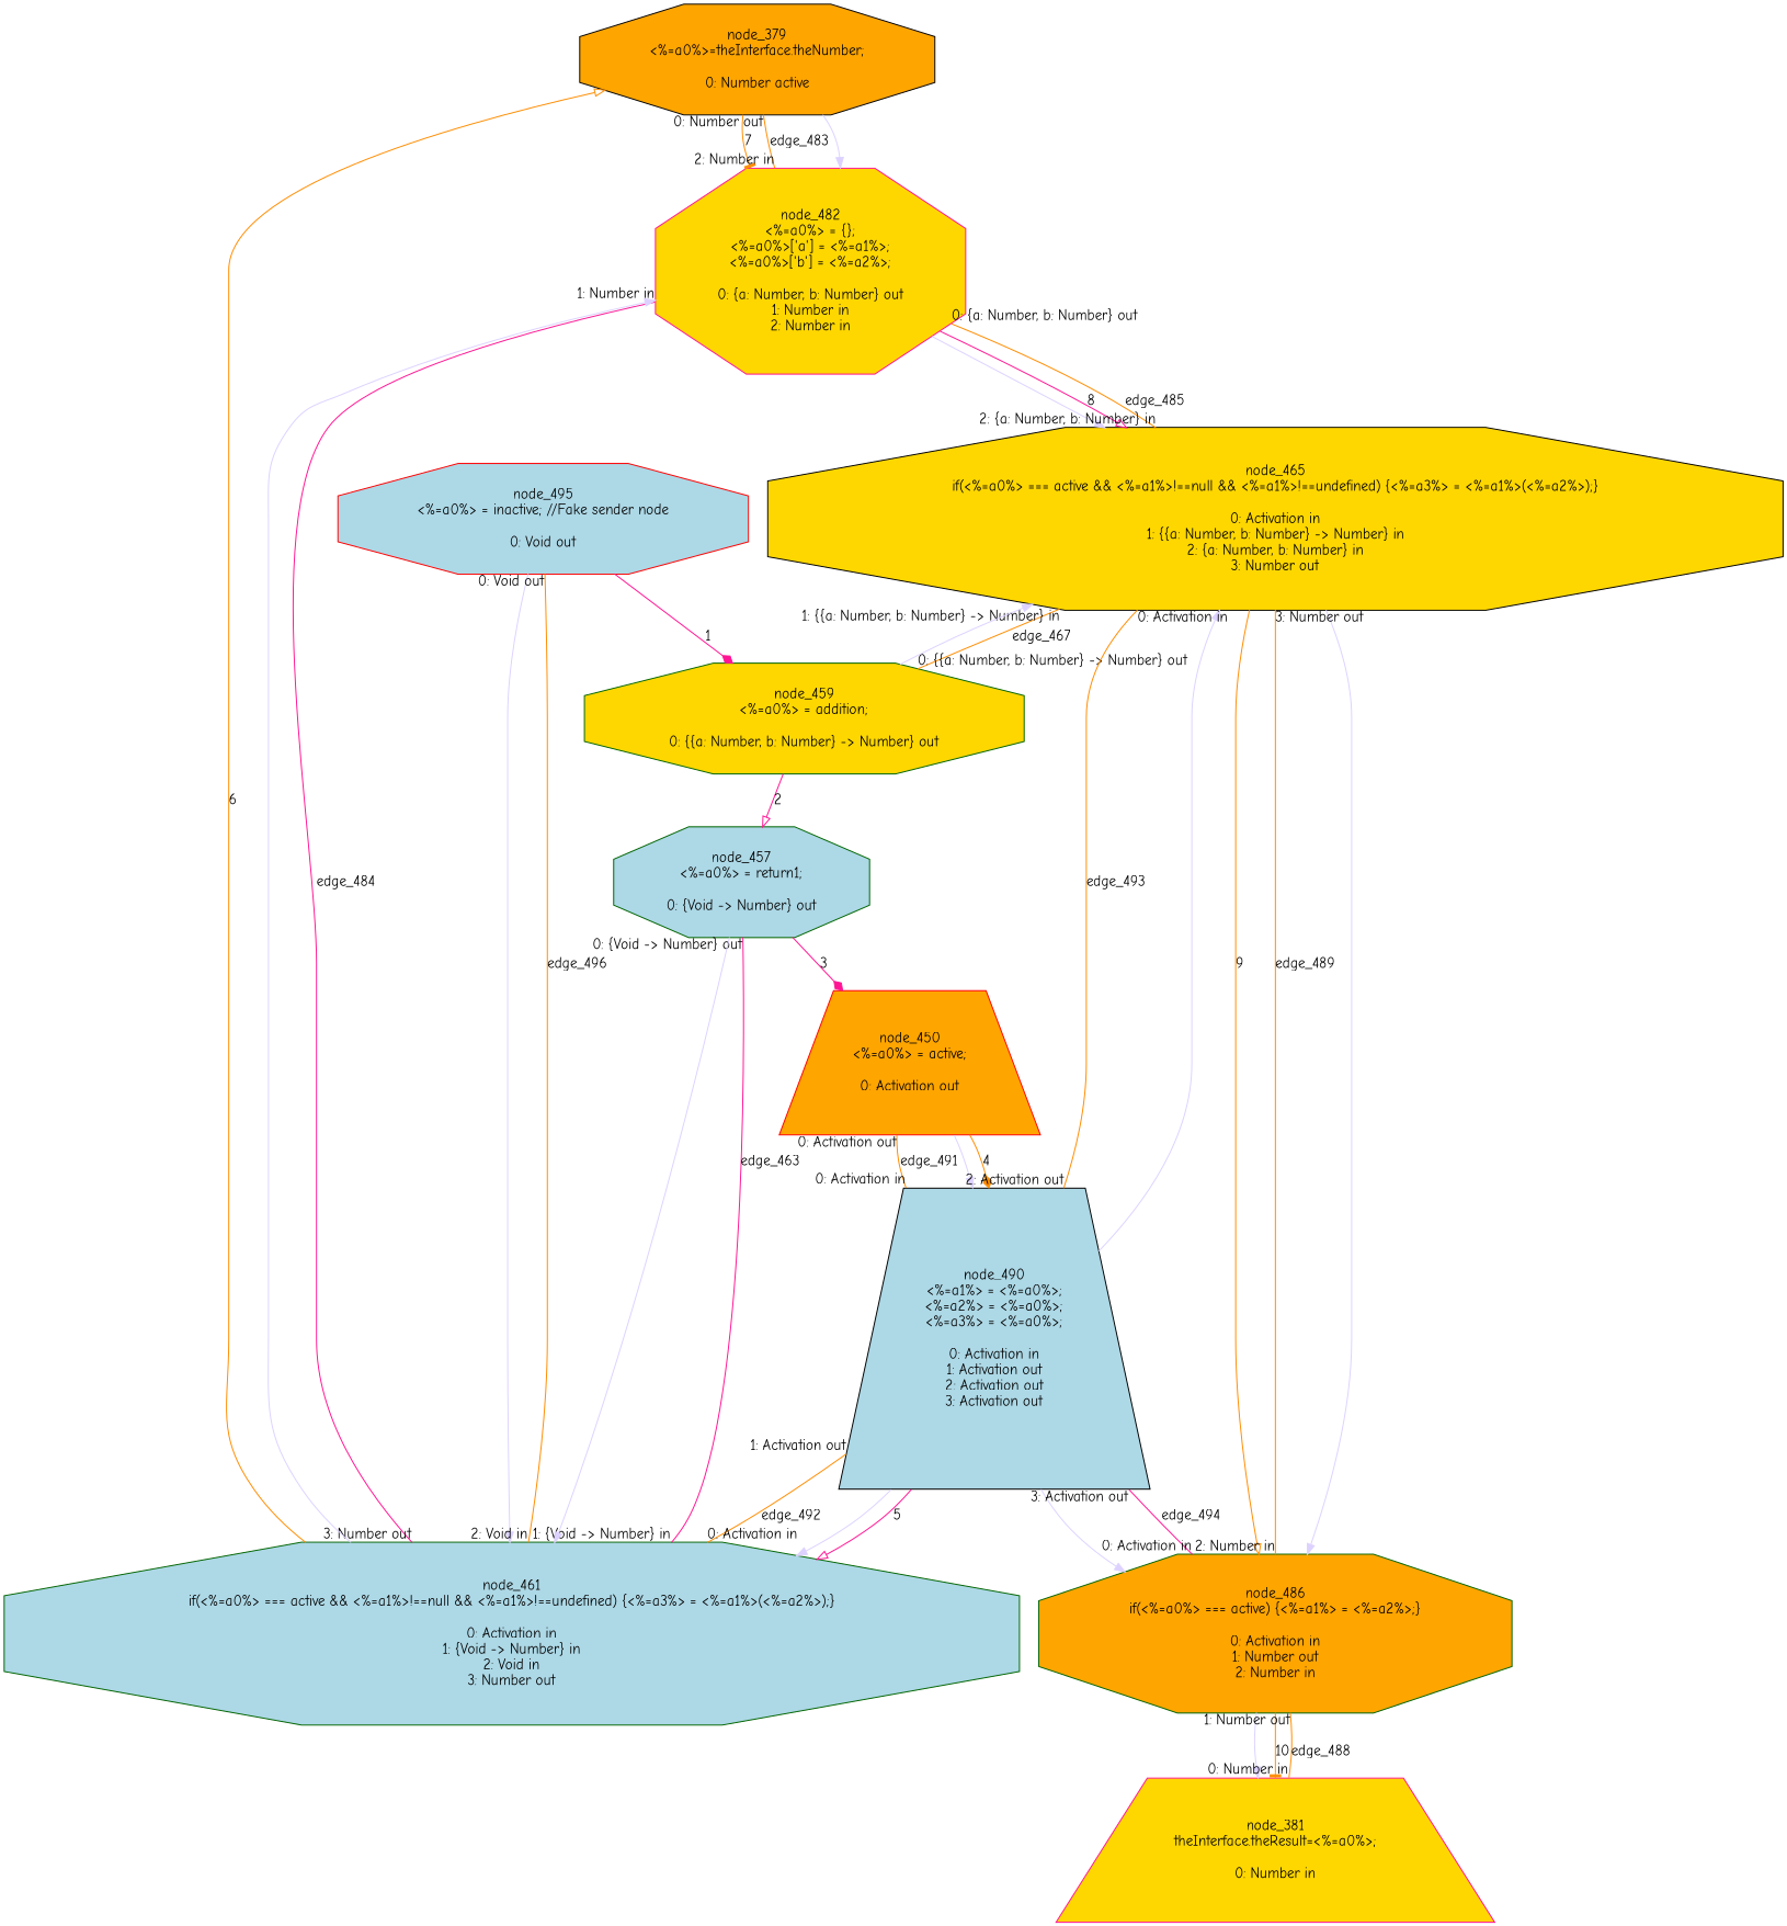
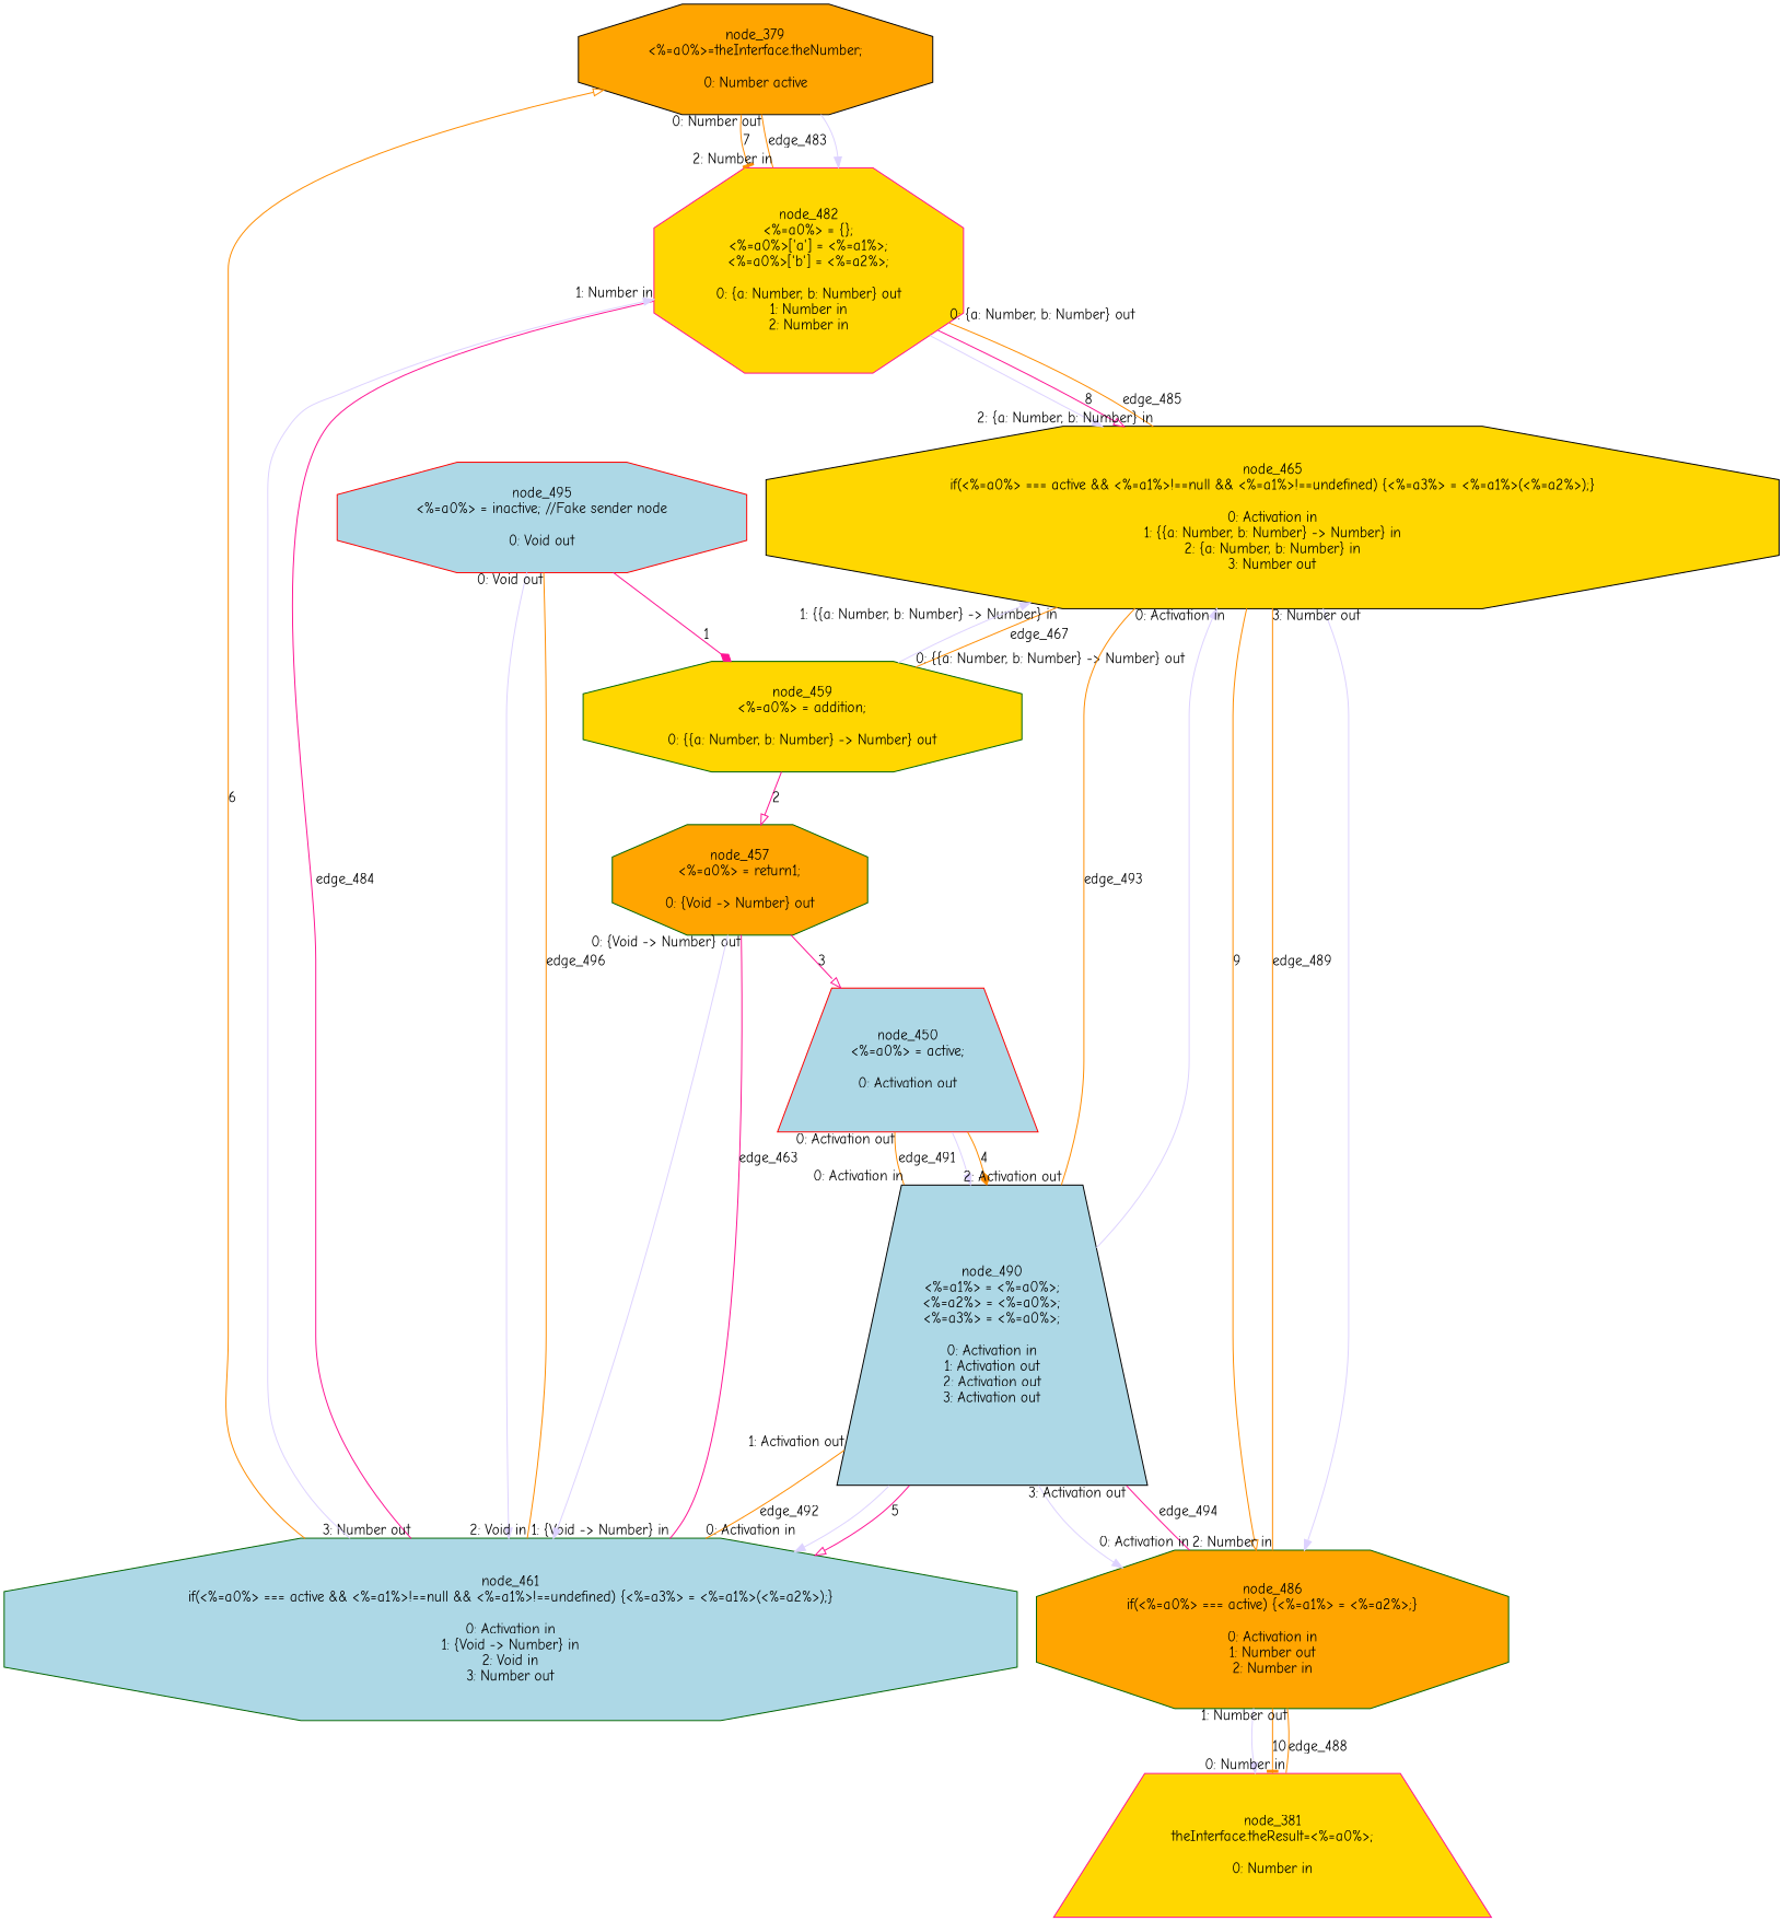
  digraph {
    fontname="Comic Neue"
    node [color=darkgreen fillcolor=orange fontname="Comic Neue" shape=octagon style=filled]
    edge [arrowHead=normal arrowsize=1 color=darkorange dir=forward fontname="Comic Neue"]
    n1 [color=black label="node_379\n<%=a0%>=theInterface.theNumber;\n\n0: Number active"]
    n2 [color=deeppink fillcolor=gold label="node_482\n<%=a0%> = {};\n<%=a0%>['a'] = <%=a1%>;\n<%=a0%>['b'] = <%=a2%>;\n\n0: {a: Number, b: Number} out\n1: Number in\n2: Number in"]
    n3 [fillcolor=lightblue label="node_461\nif(<%=a0%> === active && <%=a1%>!==null && <%=a1%>!==undefined) {<%=a3%> = <%=a1%>(<%=a2%>);}\n\n0: Activation in\n1: {Void -> Number} in\n2: Void in\n3: Number out"]
    n4 [color=black fillcolor=gold label="node_465\nif(<%=a0%> === active && <%=a1%>!==null && <%=a1%>!==undefined) {<%=a3%> = <%=a1%>(<%=a2%>);}\n\n0: Activation in\n1: {{a: Number, b: Number} -> Number} in\n2: {a: Number, b: Number} in\n3: Number out"]
    n5 [color=deeppink fillcolor=gold label="node_381\ntheInterface.theResult=<%=a0%>;\n\n0: Number in" shape=trapezium]
-   n6 [color=red label="node_450\n<%=a0%> = active;\n\n0: Activation out" shape=trapezium]
+   n6 [color=red fillcolor=lightblue label="node_450\n<%=a0%> = active;\n\n0: Activation out" shape=trapezium]
    n7 [color=black fillcolor=lightblue label="node_490\n<%=a1%> = <%=a0%>;\n<%=a2%> = <%=a0%>;\n<%=a3%> = <%=a0%>;\n\n0: Activation in\n1: Activation out\n2: Activation out\n3: Activation out" shape=trapezium]
    n8 [label="node_486\nif(<%=a0%> === active) {<%=a1%> = <%=a2%>;}\n\n0: Activation in\n1: Number out\n2: Number in"]
-   n9 [fillcolor=lightblue label="node_457\n<%=a0%> = return1;\n\n0: {Void -> Number} out"]
+   n9 [label="node_457\n<%=a0%> = return1;\n\n0: {Void -> Number} out"]
    n10 [fillcolor=gold label="node_459\n<%=a0%> = addition;\n\n0: {{a: Number, b: Number} -> Number} out"]
    n11 [color=red fillcolor=lightblue label="node_495\n<%=a0%> = inactive; //Fake sender node\n\n0: Void out"]
    n1 -> n2 [color="#ddd2ff"]
    n1 -> n2 [arrowhead=tee label=7]
    n2 -> n1 [arrowHead=none dir=none headlabel="0: Number out" label=edge_483 taillabel="2: Number in"]
    n2 -> n3 [arrowHead=none color=deeppink dir=none headlabel="3: Number out" label=edge_484 taillabel="1: Number in"]
    n2 -> n4 [color="#ddd2ff"]
    n2 -> n4 [arrowhead=onormal color=deeppink label=8]
    n2 -> n4 [arrowHead=none dir=none headlabel="2: {a: Number, b: Number} in" label=edge_485 taillabel="0: {a: Number, b: Number} out"]
    n3 -> n1 [arrowhead=onormal label=6]
    n3 -> n2 [color="#ddd2ff"]
    n3 -> n9 [arrowHead=none color=deeppink dir=none headlabel="0: {Void -> Number} out" label=edge_463 taillabel="1: {Void -> Number} in"]
    n4 -> n8 [color="#ddd2ff"]
    n4 -> n8 [arrowhead=onormal label=9]
    n4 -> n10 [arrowHead=none dir=none headlabel="0: {{a: Number, b: Number} -> Number} out" label=edge_467 taillabel="1: {{a: Number, b: Number} -> Number} in"]
    n6 -> n7 [color="#ddd2ff"]
    n6 -> n7 [arrowhead=diamond label=4]
    n6 -> n7 [arrowHead=none dir=none headlabel="0: Activation in" label=edge_491 taillabel="0: Activation out"]
    n7 -> n3 [color="#ddd2ff"]
    n7 -> n3 [arrowhead=onormal color=deeppink label=5]
    n7 -> n3 [arrowHead=none dir=none headlabel="0: Activation in" label=edge_492 taillabel="1: Activation out"]
    n7 -> n4 [color="#ddd2ff"]
    n7 -> n4 [arrowHead=none dir=none headlabel="0: Activation in" label=edge_493 taillabel="2: Activation out"]
    n7 -> n8 [color="#ddd2ff"]
    n7 -> n8 [arrowHead=none color=deeppink dir=none headlabel="0: Activation in" label=edge_494 taillabel="3: Activation out"]
    n8 -> n4 [arrowHead=none dir=none headlabel="3: Number out" label=edge_489 taillabel="2: Number in"]
    n8 -> n5 [color="#ddd2ff"]
    n8 -> n5 [arrowhead=tee label=10]
    n8 -> n5 [arrowHead=none dir=none headlabel="0: Number in" label=edge_488 taillabel="1: Number out"]
    n9 -> n3 [color="#ddd2ff"]
-   n9 -> n6 [arrowhead=diamond color=deeppink label=3]
+   n9 -> n6 [arrowhead=onormal color=deeppink label=3]
    n10 -> n4 [color="#ddd2ff"]
    n10 -> n9 [arrowhead=onormal color=deeppink label=2]
    n11 -> n3 [color="#ddd2ff"]
    n11 -> n3 [arrowHead=none dir=none headlabel="2: Void in" label=edge_496 taillabel="0: Void out"]
    n11 -> n10 [arrowhead=diamond color=deeppink label=1]
  }
